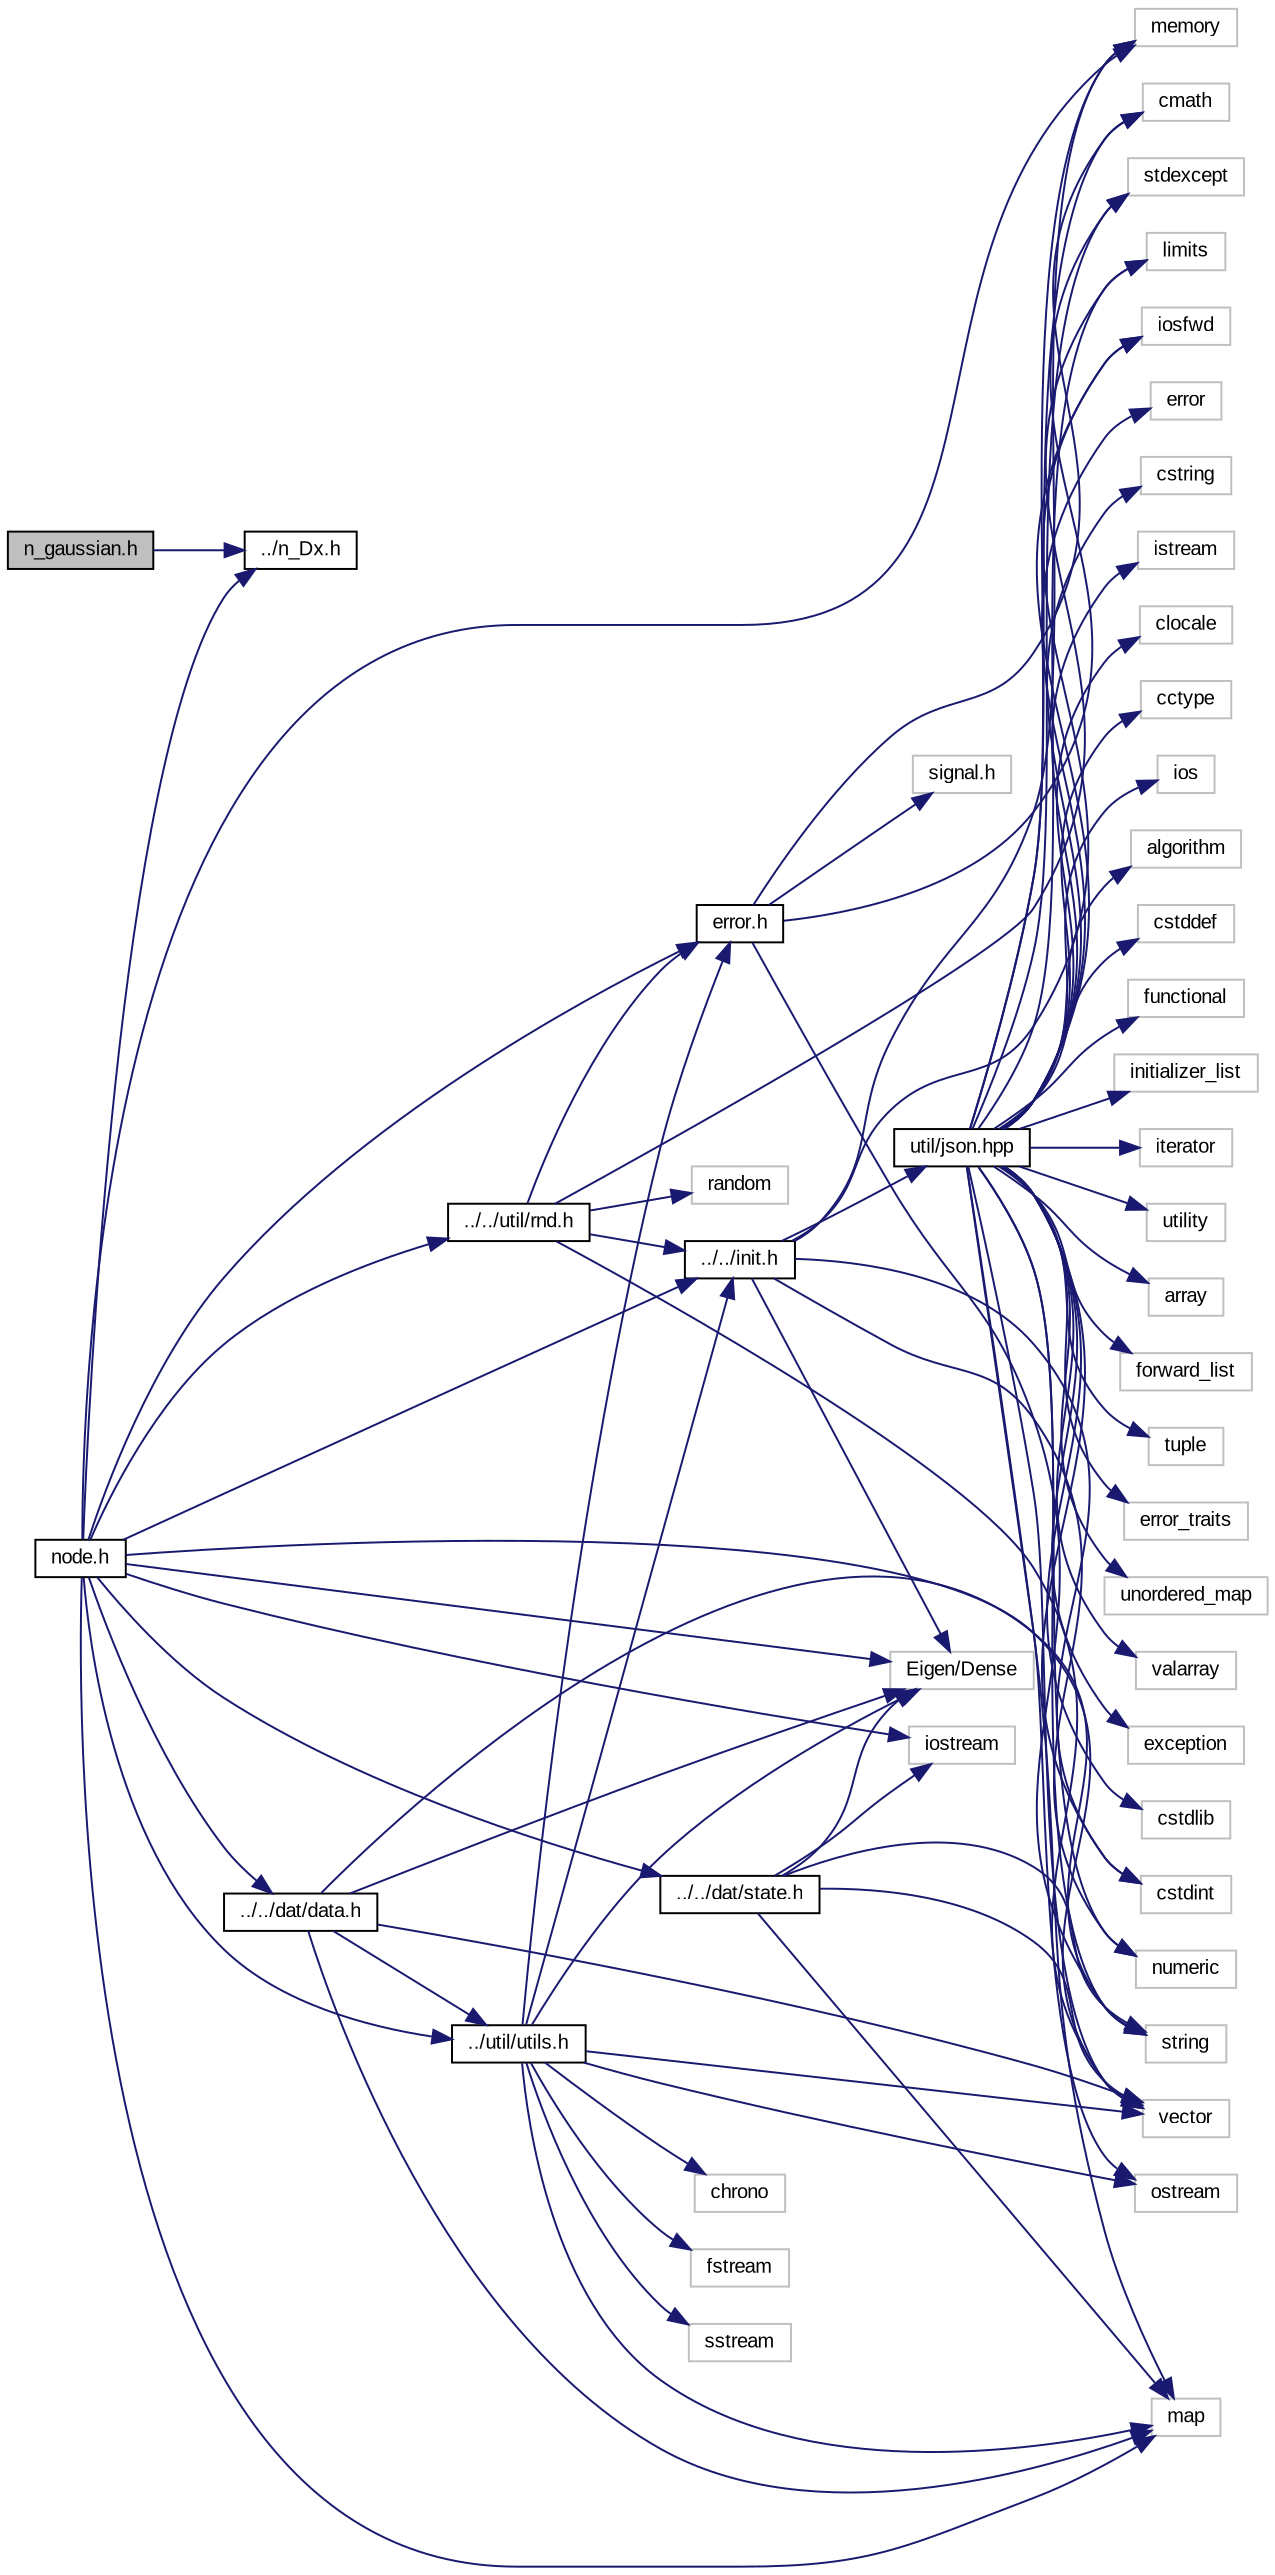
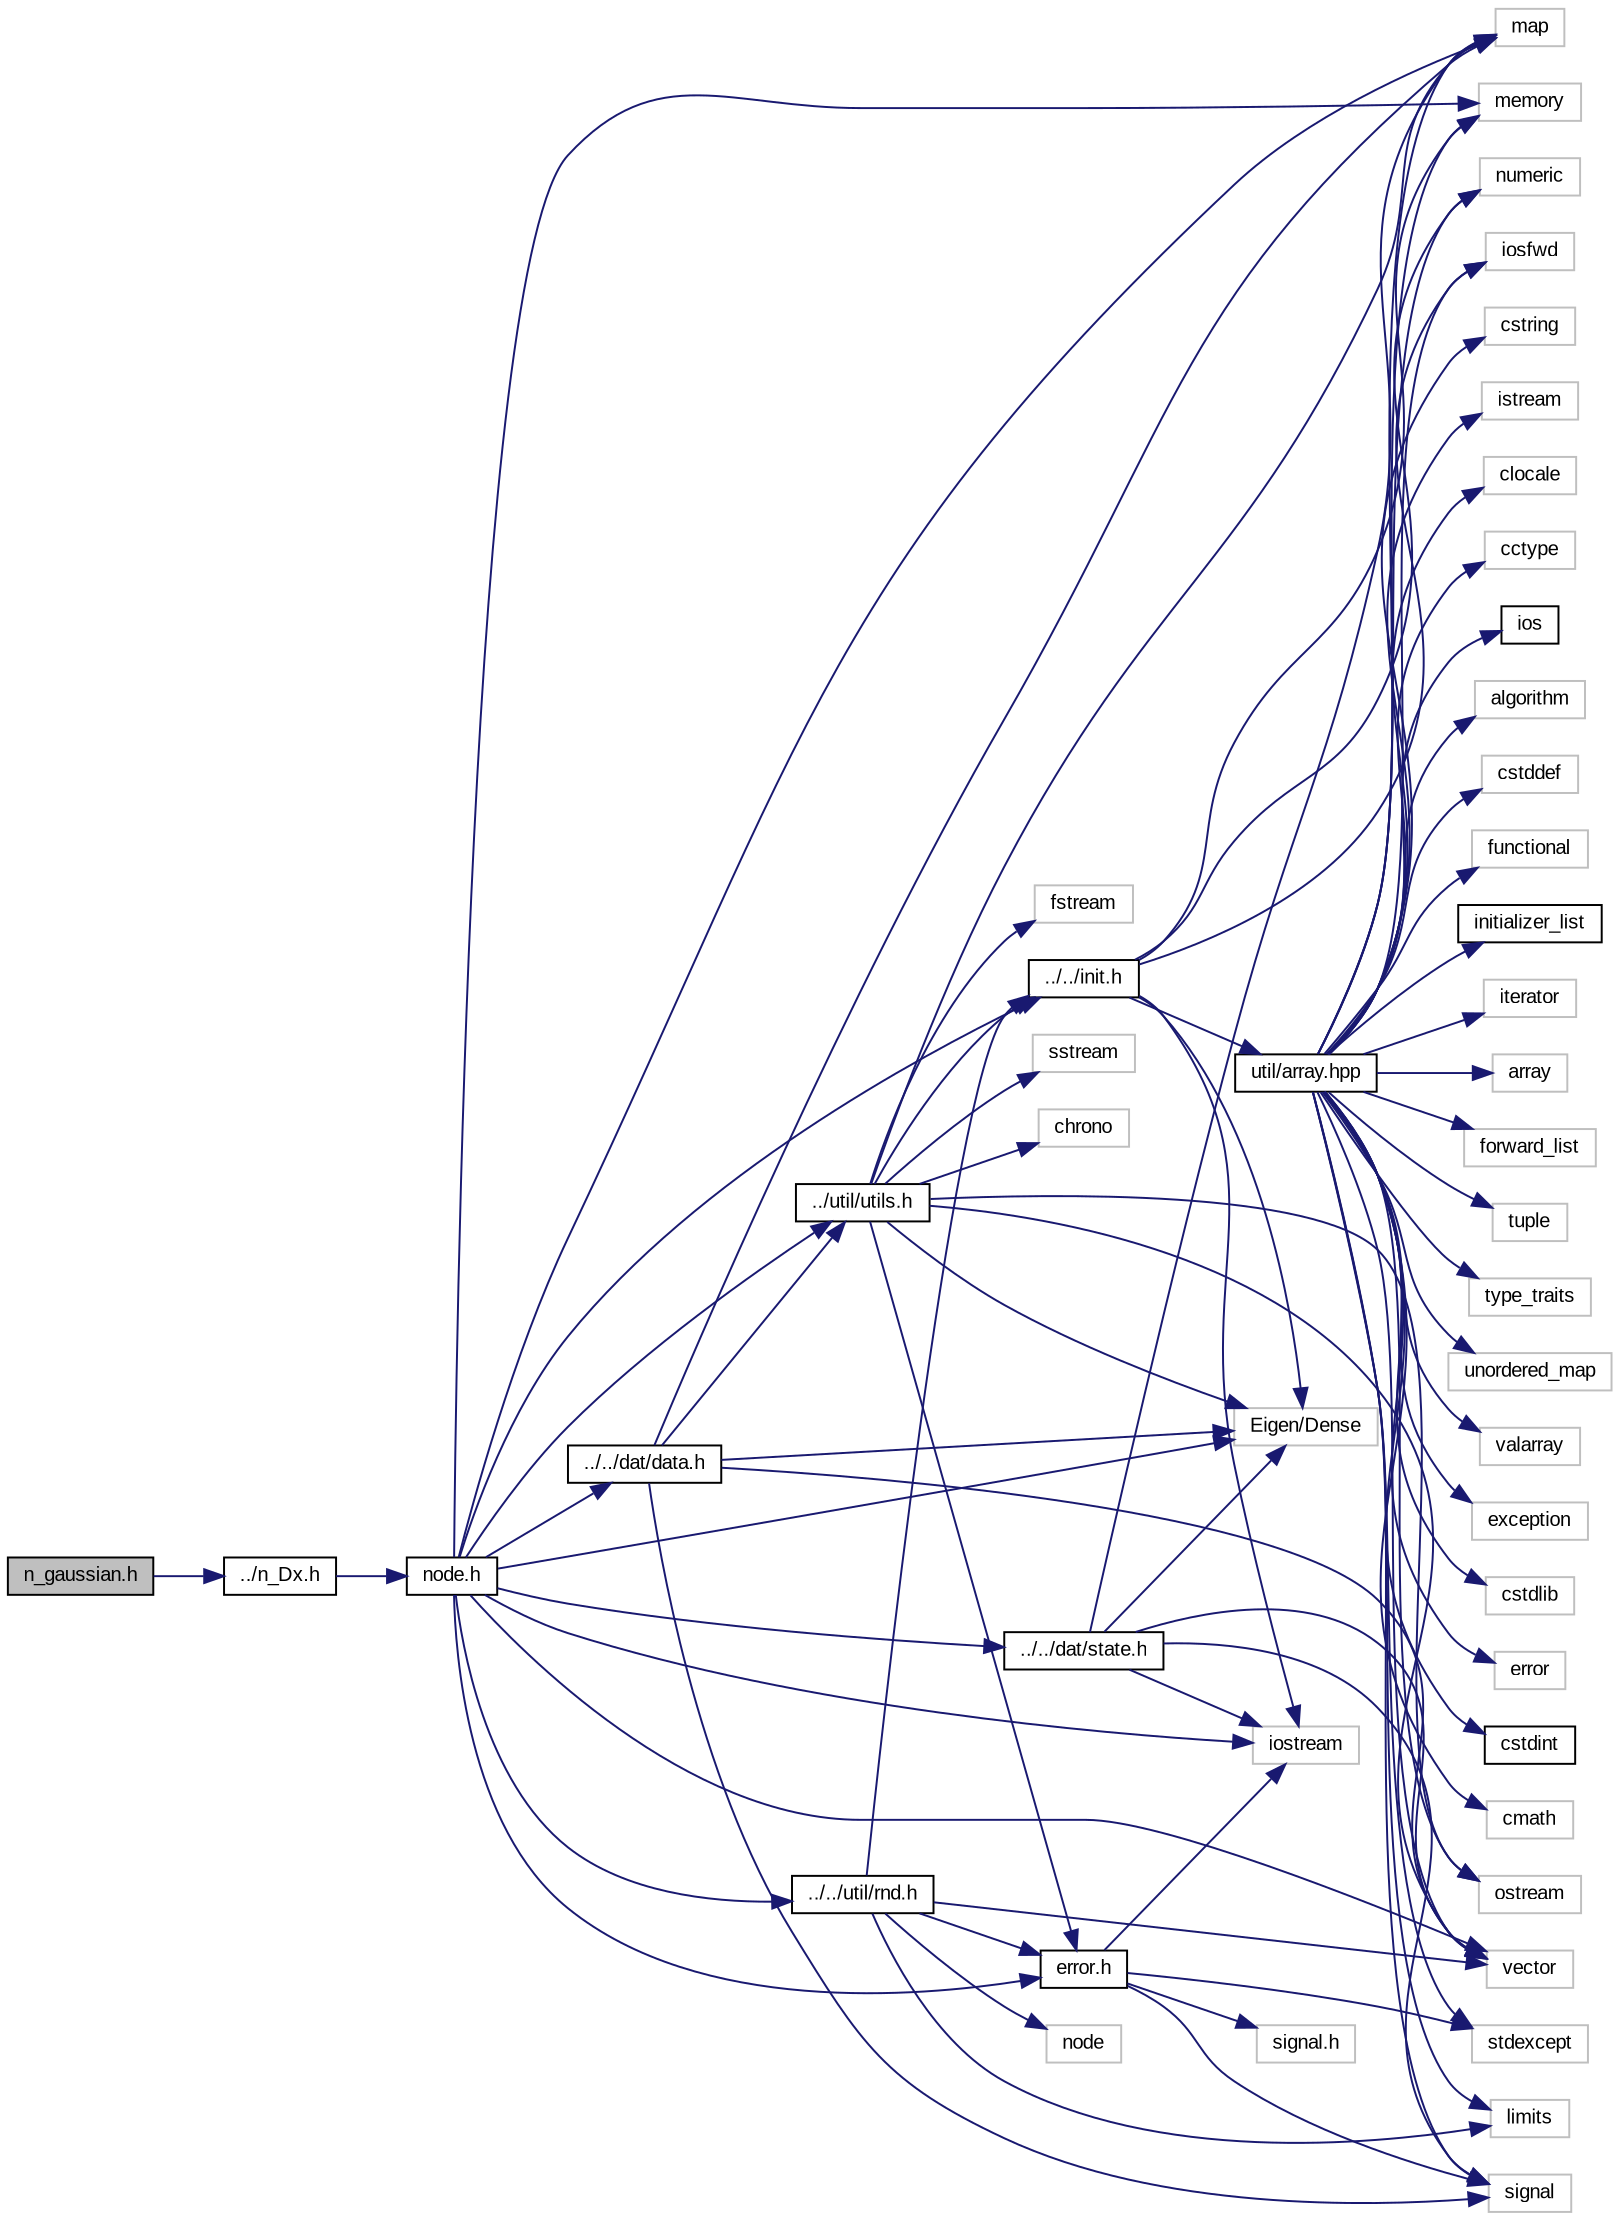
  digraph {
    fontname="Liberation Sans"
    rankdir=LR
    node [color=grey75 fillcolor=white fontname="Liberation Sans" fontsize=10 shape=record style=filled]
    edge [color=midnightblue fontname="Liberation Sans" fontsize=10 labelfontname=Helvetica labelfontsize=10 style=solid]
    n1 [color=black fillcolor=grey75 fontcolor=black height=0.2 label="n_gaussian.h" width=0.4]
    n2 [color=black height=0.2 label="../n_Dx.h" width=0.4]
    n3 [color=black height=0.2 label="node.h" width=0.4]
    n4 [height=0.2 label=map width=0.4]
    n5 [height=0.2 label=memory width=0.4]
    n6 [height=0.2 label=vector width=0.4]
    n7 [height=0.2 label=iostream width=0.4]
    n8 [height=0.2 label="Eigen/Dense" width=0.4]
    n9 [color=black height=0.2 label="../../init.h" width=0.4]
    n10 [color=black height=0.2 label="../../dat/state.h" width=0.4]
    n11 [color=black height=0.2 label="../../dat/data.h" width=0.4]
    n12 [color=black height=0.2 label="../util/utils.h" width=0.4]
    n13 [color=black height=0.2 label="error.h" width=0.4]
    n14 [color=black height=0.2 label="../../util/rnd.h" width=0.4]
    n15 [height=0.2 label=numeric width=0.4]
-   n16 [color=black height=0.2 label="util/json.hpp" width=0.4]
+   n16 [color=black height=0.2 label="util/array.hpp" width=0.4]
    n17 [height=0.2 label=iosfwd width=0.4]
-   n18 [height=0.2 label=string width=0.4]
+   n18 [height=0.2 label=signal width=0.4]
    n19 [height=0.2 label=ostream width=0.4]
    n20 [height=0.2 label=fstream width=0.4]
    n21 [height=0.2 label=sstream width=0.4]
    n22 [height=0.2 label=chrono width=0.4]
    n23 [height=0.2 label=stdexcept width=0.4]
    n24 [height=0.2 label="signal.h" width=0.4]
    n25 [height=0.2 label=limits width=0.4]
-   n26 [height=0.2 label=random width=0.4]
+   n26 [height=0.2 label="node" width=0.4]
    n27 [height=0.2 label=algorithm width=0.4]
    n28 [height=0.2 label=cstddef width=0.4]
    n29 [height=0.2 label=functional width=0.4]
-   n30 [height=0.2 label=initializer_list width=0.4]
+   n30 [color=black height=0.2 label=initializer_list width=0.4]
    n31 [height=0.2 label=iterator width=0.4]
-   n32 [height=0.2 label=utility width=0.4]
    n33 [height=0.2 label=array width=0.4]
    n34 [height=0.2 label=forward_list width=0.4]
    n35 [height=0.2 label=tuple width=0.4]
-   n36 [height=0.2 label=error_traits width=0.4]
+   n36 [height=0.2 label=type_traits width=0.4]
    n37 [height=0.2 label=unordered_map width=0.4]
    n38 [height=0.2 label=valarray width=0.4]
    n39 [height=0.2 label=exception width=0.4]
    n40 [height=0.2 label=cstdlib width=0.4]
    n41 [height=0.2 label=error width=0.4]
-   n42 [height=0.2 label=cstdint width=0.4]
+   n42 [color=black height=0.2 label=cstdint width=0.4]
    n43 [height=0.2 label=cmath width=0.4]
    n44 [height=0.2 label=cstring width=0.4]
    n45 [height=0.2 label=istream width=0.4]
    n46 [height=0.2 label=clocale width=0.4]
    n47 [height=0.2 label=cctype width=0.4]
-   n48 [height=0.2 label=ios width=0.4]
+   n48 [color=black height=0.2 label=ios width=0.4]
    n1 -> n2
-   n3 -> n2
+   n2 -> n3
    n3 -> n4
    n3 -> n5
    n3 -> n6
    n3 -> n7
    n3 -> n8
    n3 -> n9
    n3 -> n10
    n3 -> n11
    n3 -> n12
    n3 -> n13
    n3 -> n14
    n9 -> n5
-   n9 -> n42
+   n9 -> n7
    n9 -> n8
    n9 -> n15
    n9 -> n16
    n9 -> n17
    n10 -> n4
    n10 -> n6
    n10 -> n7
    n10 -> n8
    n10 -> n18
    n11 -> n4
    n11 -> n6
    n11 -> n8
    n11 -> n12
    n11 -> n18
    n12 -> n4
    n12 -> n6
    n12 -> n8
    n12 -> n9
    n12 -> n13
    n12 -> n19
    n12 -> n20
    n12 -> n21
    n12 -> n22
-   n13 -> n43
+   n13 -> n7
    n13 -> n18
    n13 -> n23
    n13 -> n24
    n14 -> n6
    n14 -> n9
    n14 -> n13
    n14 -> n25
    n14 -> n26
    n16 -> n4
    n16 -> n5
    n16 -> n6
    n16 -> n15
    n16 -> n17
    n16 -> n18
    n16 -> n19
    n16 -> n23
    n16 -> n25
    n16 -> n27
    n16 -> n28
    n16 -> n29
    n16 -> n30
    n16 -> n31
-   n16 -> n32
    n16 -> n33
    n16 -> n34
    n16 -> n35
    n16 -> n36
    n16 -> n37
    n16 -> n38
    n16 -> n39
    n16 -> n40
    n16 -> n41
    n16 -> n42
    n16 -> n43
    n16 -> n44
    n16 -> n45
    n16 -> n46
    n16 -> n47
    n16 -> n48
  }
